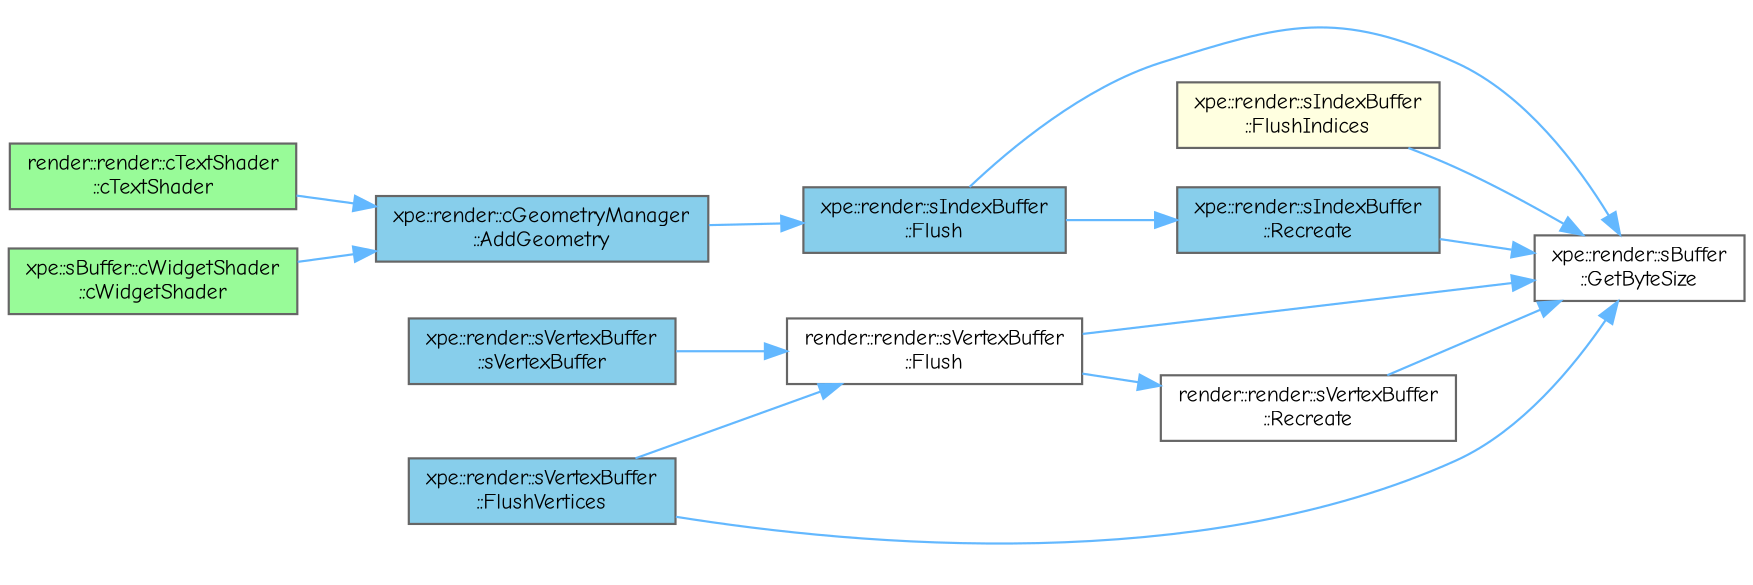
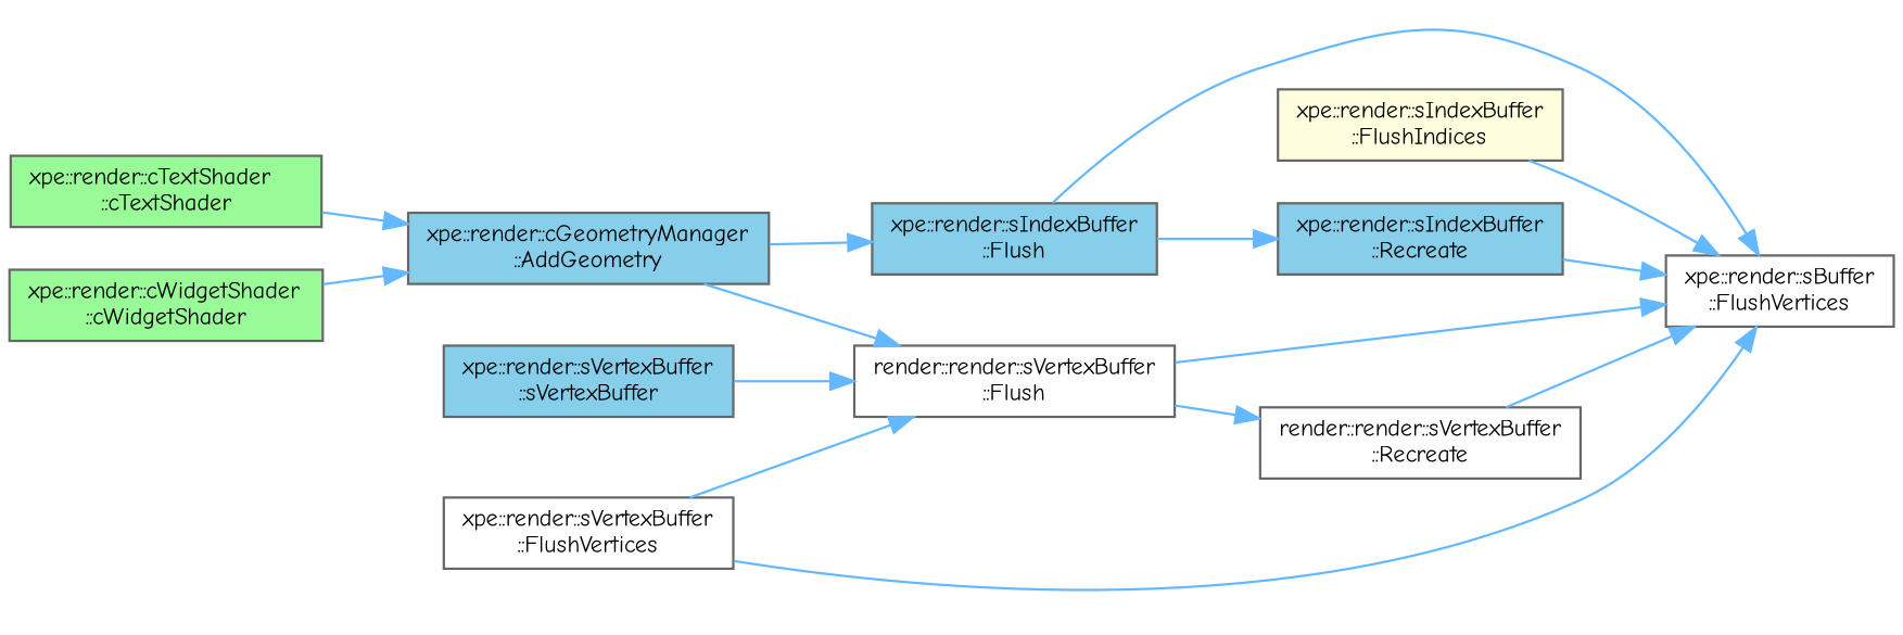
  digraph {
    fontname="Comic Neue"
    rankdir=RL
    node [color=grey40 fillcolor=white fontname="Comic Neue" fontsize=10 shape=box style=filled]
    edge [color=steelblue1 dir=back fontname="Comic Neue" fontsize=10 labelfontname=Helvetica labelfontsize=10 style=solid]
-   n1 [color=gray40 fontcolor=black height=0.2 label="xpe::render::sBuffer\l::GetByteSize" width=0.4]
+   n1 [color=gray40 fontcolor=black height=0.2 label="xpe::render::sBuffer\l::FlushVertices" width=0.4]
    n2 [fillcolor=skyblue height=0.2 label="xpe::render::sIndexBuffer\l::Flush" width=0.4]
    n3 [fillcolor=lightyellow height=0.2 label="xpe::render::sIndexBuffer\l::FlushIndices" width=0.4]
    n4 [height=0.2 label="render::render::sVertexBuffer\l::Flush" width=0.4]
-   n5 [fillcolor=skyblue height=0.2 label="xpe::render::sVertexBuffer\l::FlushVertices" width=0.4]
+   n5 [height=0.2 label="xpe::render::sVertexBuffer\l::FlushVertices" width=0.4]
    n6 [fillcolor=skyblue height=0.2 label="xpe::render::sIndexBuffer\l::Recreate" width=0.4]
    n7 [height=0.2 label="render::render::sVertexBuffer\l::Recreate" width=0.4]
    n8 [fillcolor=skyblue height=0.2 label="xpe::render::cGeometryManager\l::AddGeometry" width=0.4]
    n9 [fillcolor=skyblue height=0.2 label="xpe::render::sVertexBuffer\l::sVertexBuffer" width=0.4]
-   n10 [fillcolor=palegreen height=0.2 label="render::render::cTextShader\l::cTextShader" width=0.4]
-   n11 [fillcolor=palegreen height=0.2 label="xpe::sBuffer::cWidgetShader\l::cWidgetShader" width=0.4]
+   n10 [fillcolor=palegreen height=0.2 label="xpe::render::cTextShader\l::cTextShader" width=0.4]
+   n11 [fillcolor=palegreen height=0.2 label="xpe::render::cWidgetShader\l::cWidgetShader" width=0.4]
    n1 -> n2
    n1 -> n3
    n1 -> n4
    n1 -> n5
    n1 -> n6
    n1 -> n7
    n2 -> n8
    n4 -> n5
+   n4 -> n8
    n4 -> n9
    n6 -> n2
    n7 -> n4
    n8 -> n10
    n8 -> n11
  }
